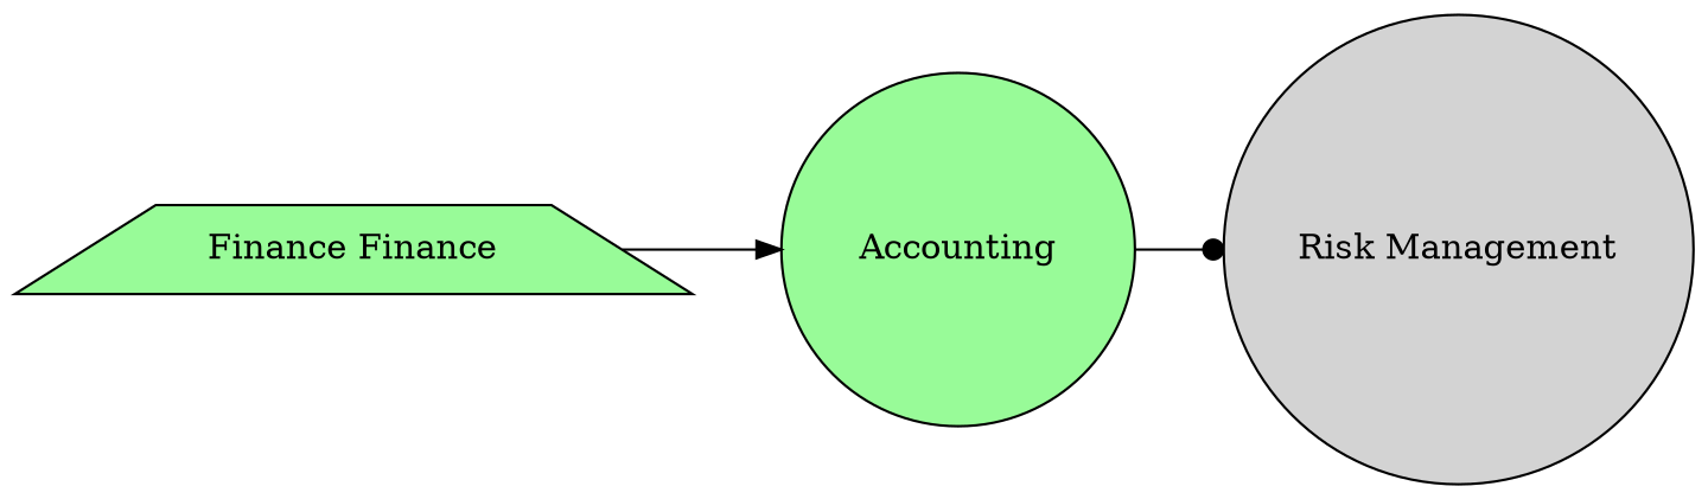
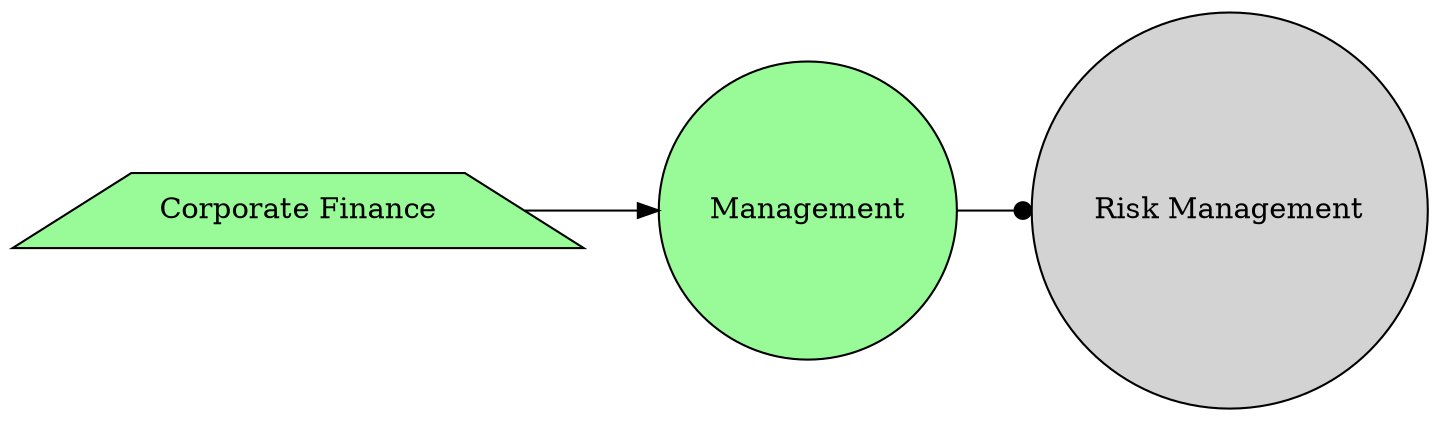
  digraph {
    rankdir=LR
    node [fillcolor=palegreen shape=circle style=filled]
-   n1 [label="Finance Finance" shape=trapezium]
-   n2 [label=Accounting]
+   n1 [label="Corporate Finance" shape=trapezium]
+   n2 [label=Management]
    n3 [fillcolor=lightgrey label="Risk Management"]
    n1 -> n2 [arrowhead=normal]
    n2 -> n3 [arrowhead=dot]
  }
